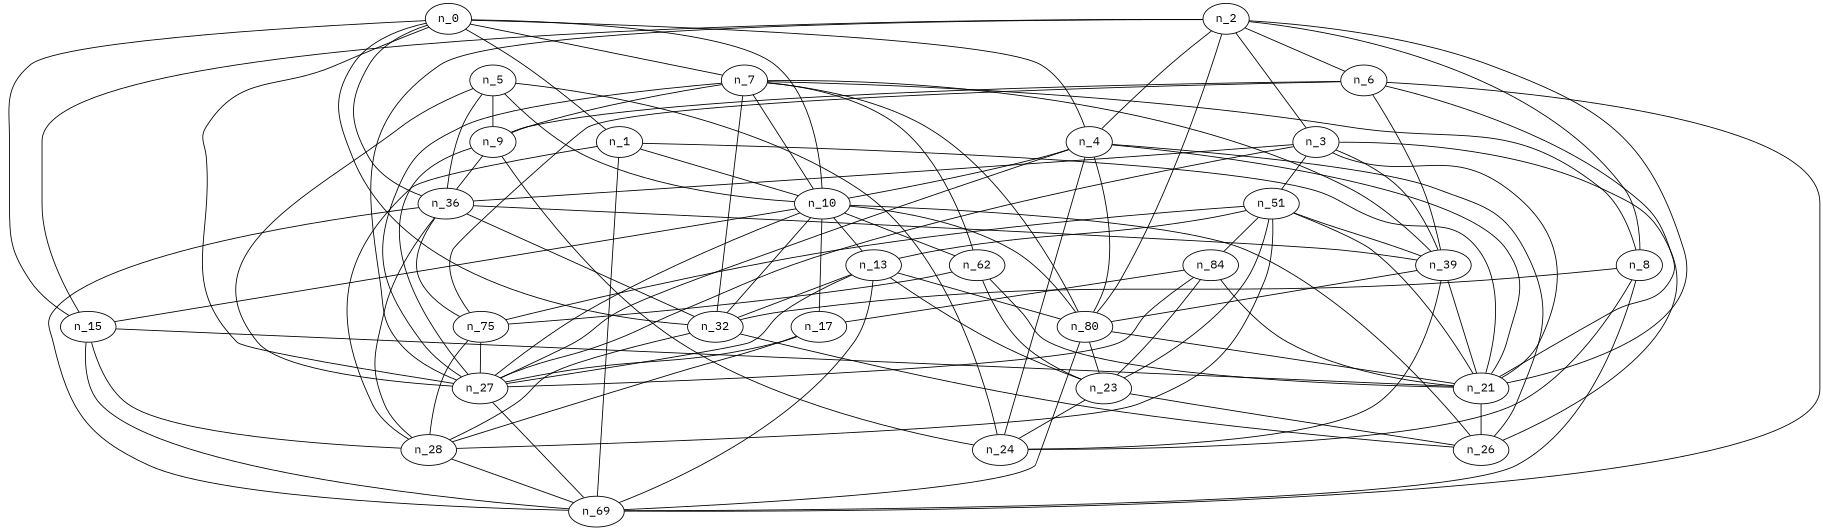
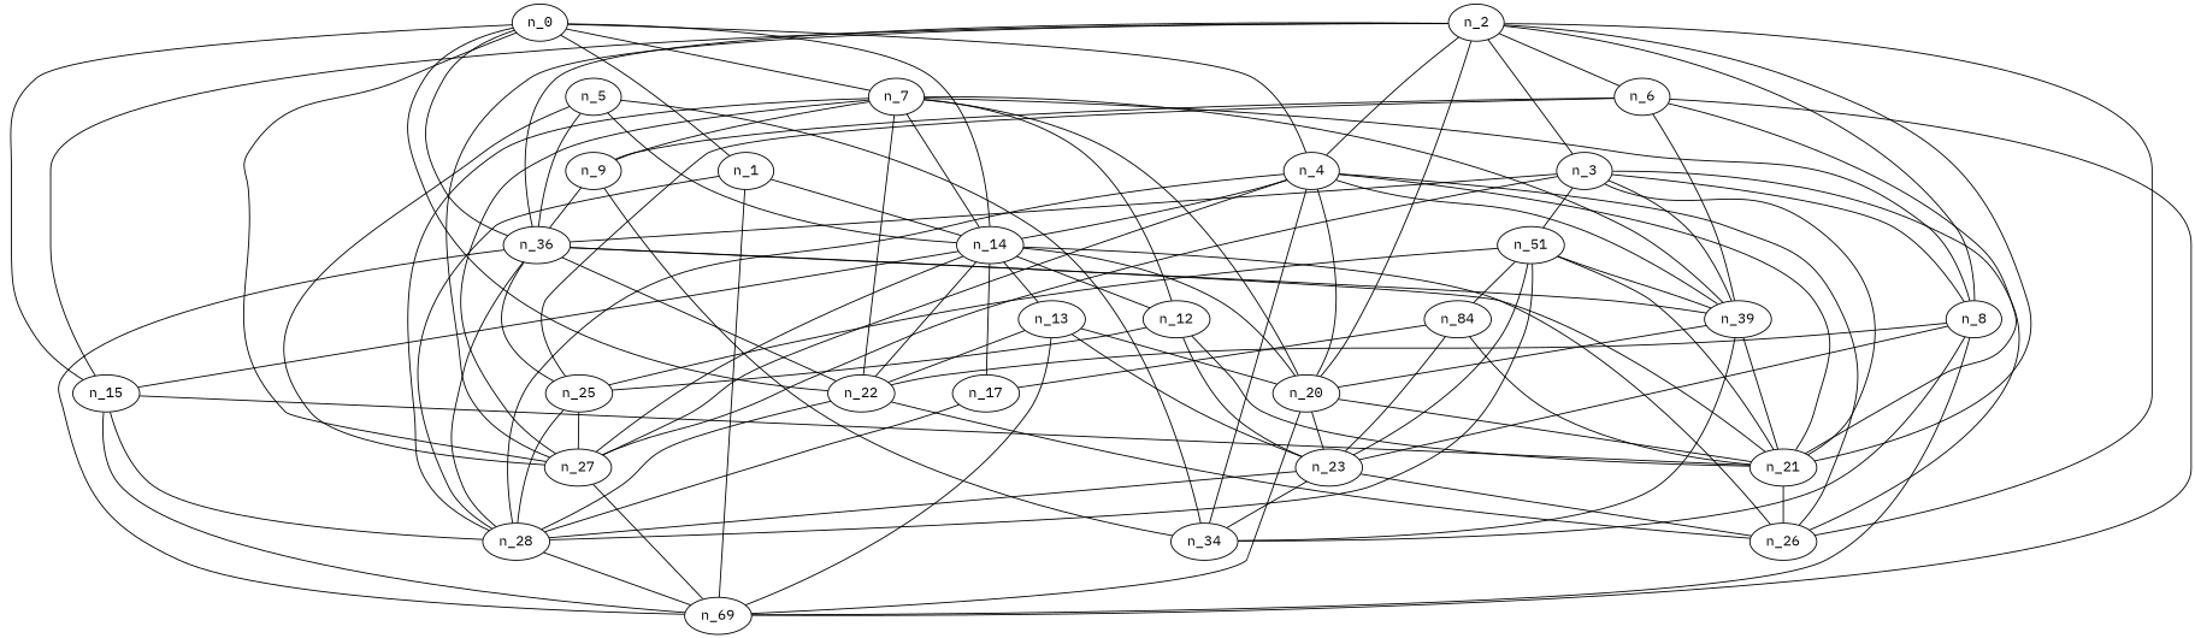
  graph {
    fontname="IBM Plex Mono"
    node [fontname="IBM Plex Mono"]
    edge [fontname="IBM Plex Mono"]
    n_0
    n_1
    n_4
    n_7
-   n_10
+   n_10 [label=n_14]
    n_15
    n7 [label=n_36]
-   n_22 [label=n_32]
+   n_22
    n_27
    n_21
    n_28
    n12 [label=n_69]
-   n_20 [label=n_80]
+   n_20
    n_26
    n15 [label=n_39]
-   n_24
+   n_24 [label=n_34]
    n_8
    n_9
-   n_12 [label=n_62]
+   n_12
    n_13
    n_17
-   n_25 [label=n_75]
+   n_25
    n_2
    n_3
    n_6
    n26 [label=n_51]
    n_23
    n28 [label=n_84]
    n_5
    n_0 -- n_1
    n_0 -- n_4
    n_0 -- n_7
    n_0 -- n_10
    n_0 -- n_15
    n_0 -- n7
    n_0 -- n_22
    n_0 -- n_27
    n_1 -- n_10
-   n_1 -- n_21
+   n7 -- n_21
    n_1 -- n_28
    n_1 -- n12
    n_4 -- n_10
    n_4 -- n_27
    n_4 -- n_21
+   n_4 -- n_28
    n_4 -- n_20
    n_4 -- n_26
+   n_4 -- n15
    n_4 -- n_24
    n_7 -- n_10
    n_7 -- n_22
    n_7 -- n_27
+   n_7 -- n_28
    n_7 -- n_20
    n_7 -- n15
    n_7 -- n_8
    n_7 -- n_9
    n_7 -- n_12
    n_10 -- n_15
    n_10 -- n_22
    n_10 -- n_27
    n_10 -- n_20
    n_10 -- n_26
    n_10 -- n_12
    n_10 -- n_13
    n_10 -- n_17
    n_15 -- n_21
    n_15 -- n_28
    n_15 -- n12
    n7 -- n_22
    n7 -- n_28
    n7 -- n12
    n7 -- n15
    n7 -- n_25
    n_22 -- n_28
    n_22 -- n_26
    n_27 -- n12
    n_21 -- n_26
    n_28 -- n12
    n_20 -- n_21
    n_20 -- n12
    n_20 -- n_23
    n15 -- n_21
    n15 -- n_20
    n15 -- n_24
    n_8 -- n_22
    n_8 -- n12
    n_8 -- n_24
+   n_8 -- n_23
    n_9 -- n7
-   n_9 -- n_27
    n_9 -- n_24
    n_12 -- n_21
    n_12 -- n_25
    n_12 -- n_23
    n_13 -- n_22
-   n_13 -- n_27
    n_13 -- n12
    n_13 -- n_20
    n_13 -- n_23
-   n_17 -- n_27
    n_17 -- n_28
    n_25 -- n_27
    n_25 -- n_28
    n_2 -- n_4
    n_2 -- n_15
+   n_2 -- n7
    n_2 -- n_27
    n_2 -- n_21
    n_2 -- n_20
+   n_2 -- n_26
    n_2 -- n_8
    n_2 -- n_3
    n_2 -- n_6
    n_3 -- n7
    n_3 -- n_27
    n_3 -- n_21
    n_3 -- n_26
    n_3 -- n15
+   n_3 -- n_8
    n_3 -- n26
    n_6 -- n_21
    n_6 -- n12
    n_6 -- n15
    n_6 -- n_9
    n_6 -- n_25
    n26 -- n_21
    n26 -- n_28
    n26 -- n15
-   n26 -- n_13
    n26 -- n_25
    n26 -- n_23
    n26 -- n28
+   n_23 -- n_28
    n_23 -- n_26
    n_23 -- n_24
-   n28 -- n_27
    n28 -- n_21
    n28 -- n_17
    n28 -- n_23
    n_5 -- n_10
    n_5 -- n7
    n_5 -- n_27
    n_5 -- n_24
-   n_5 -- n_9
  }
